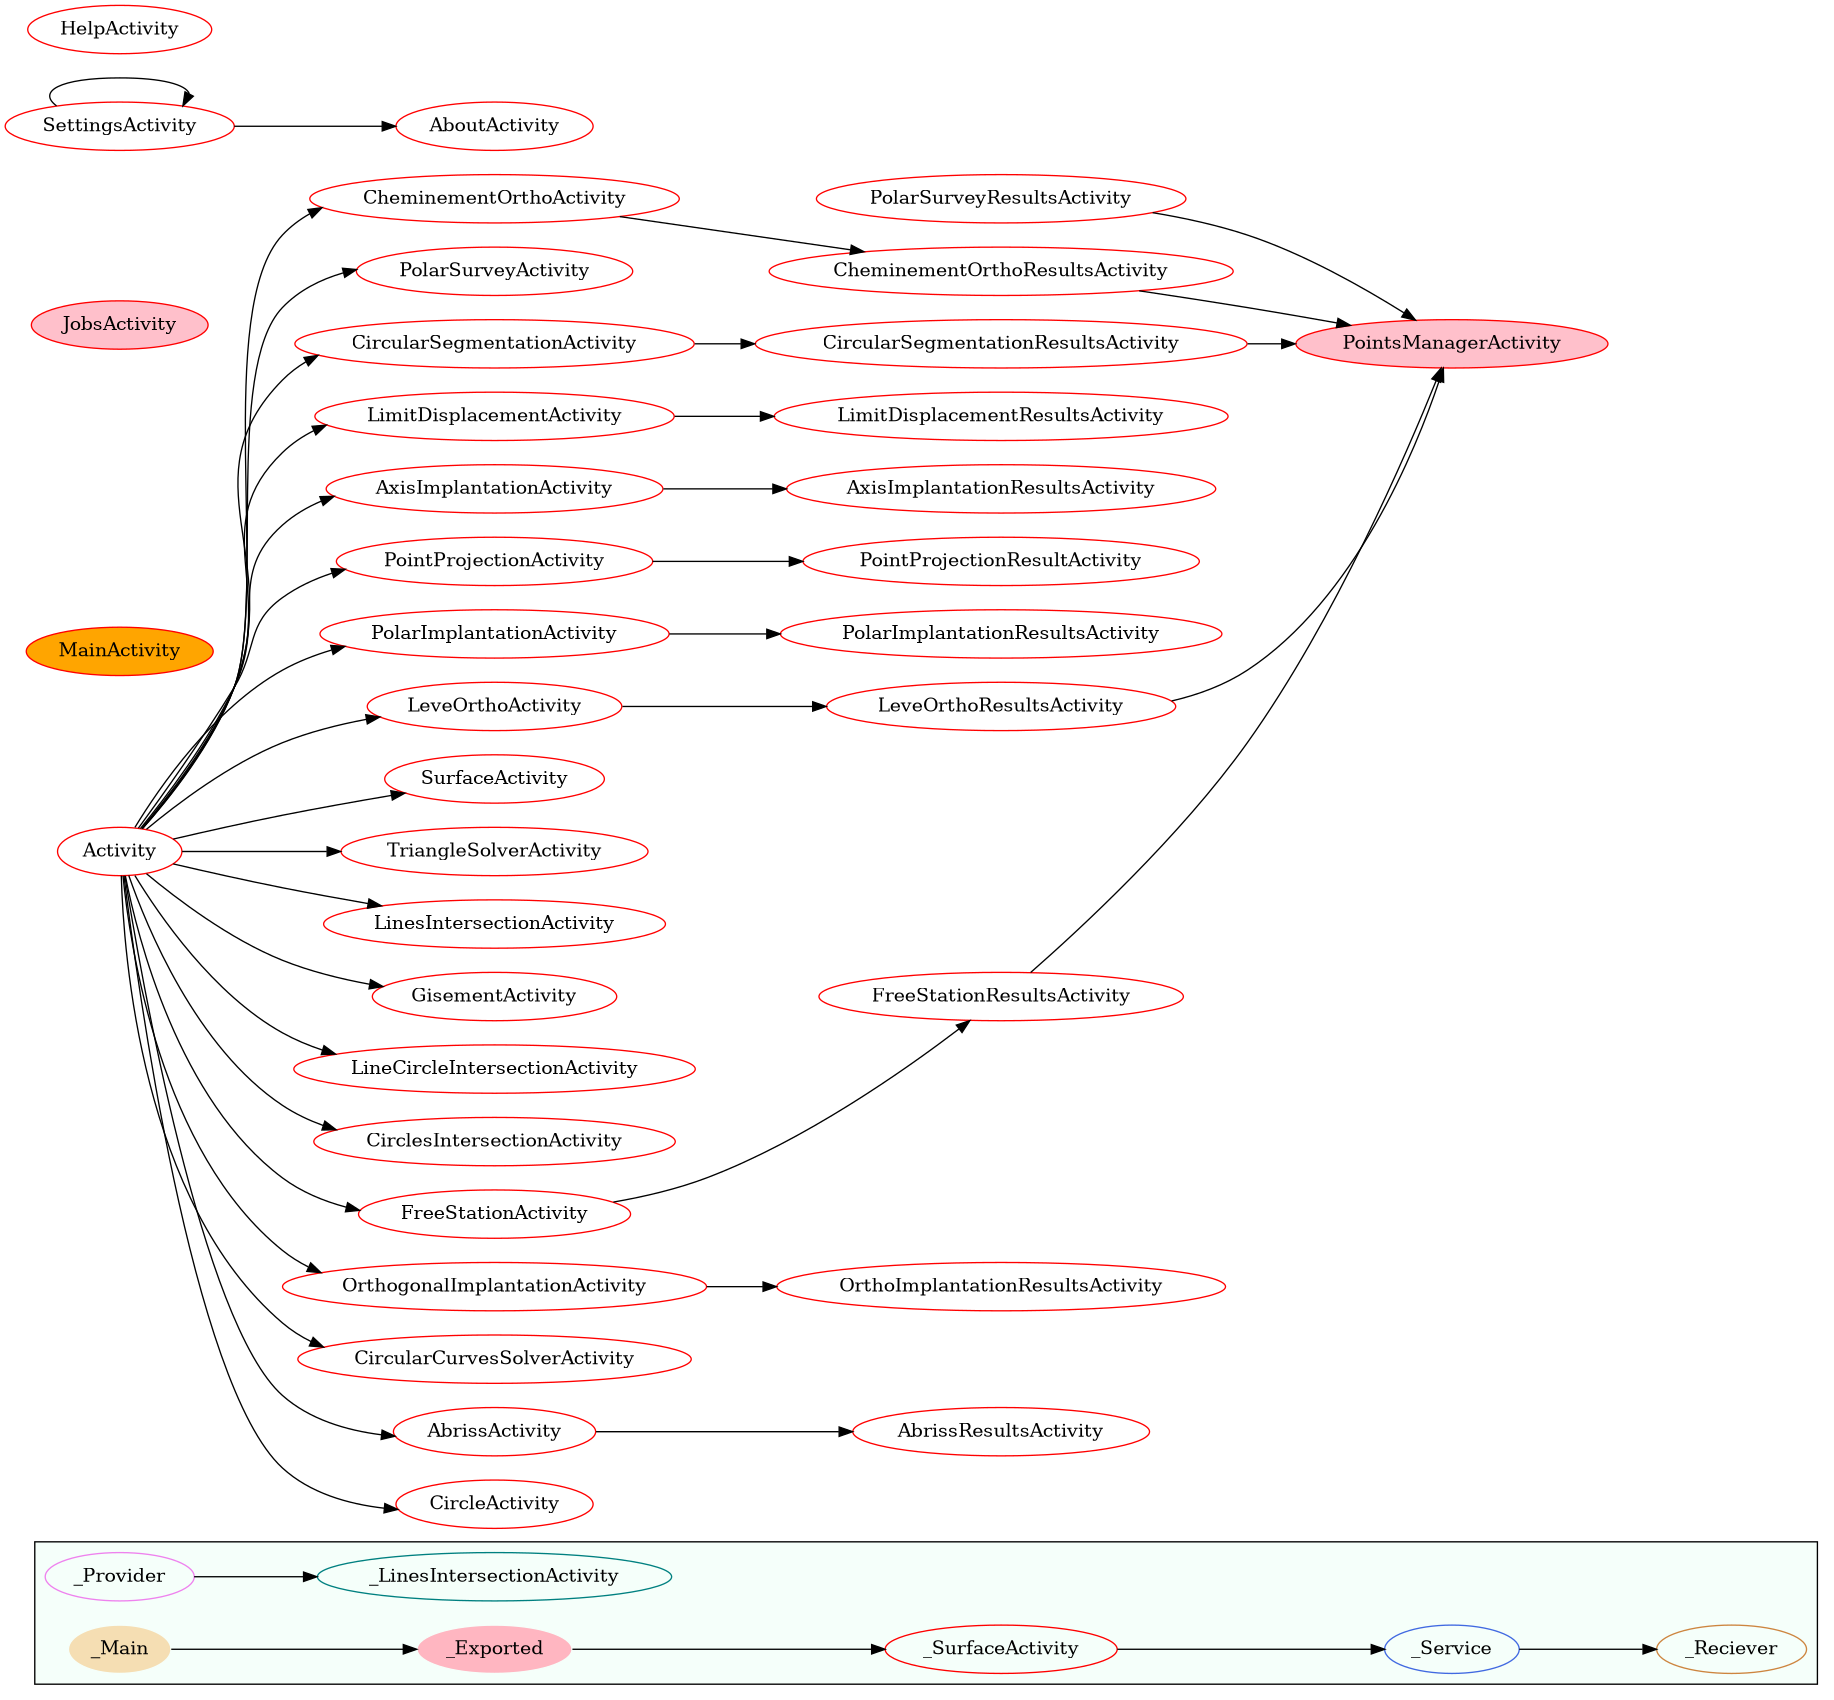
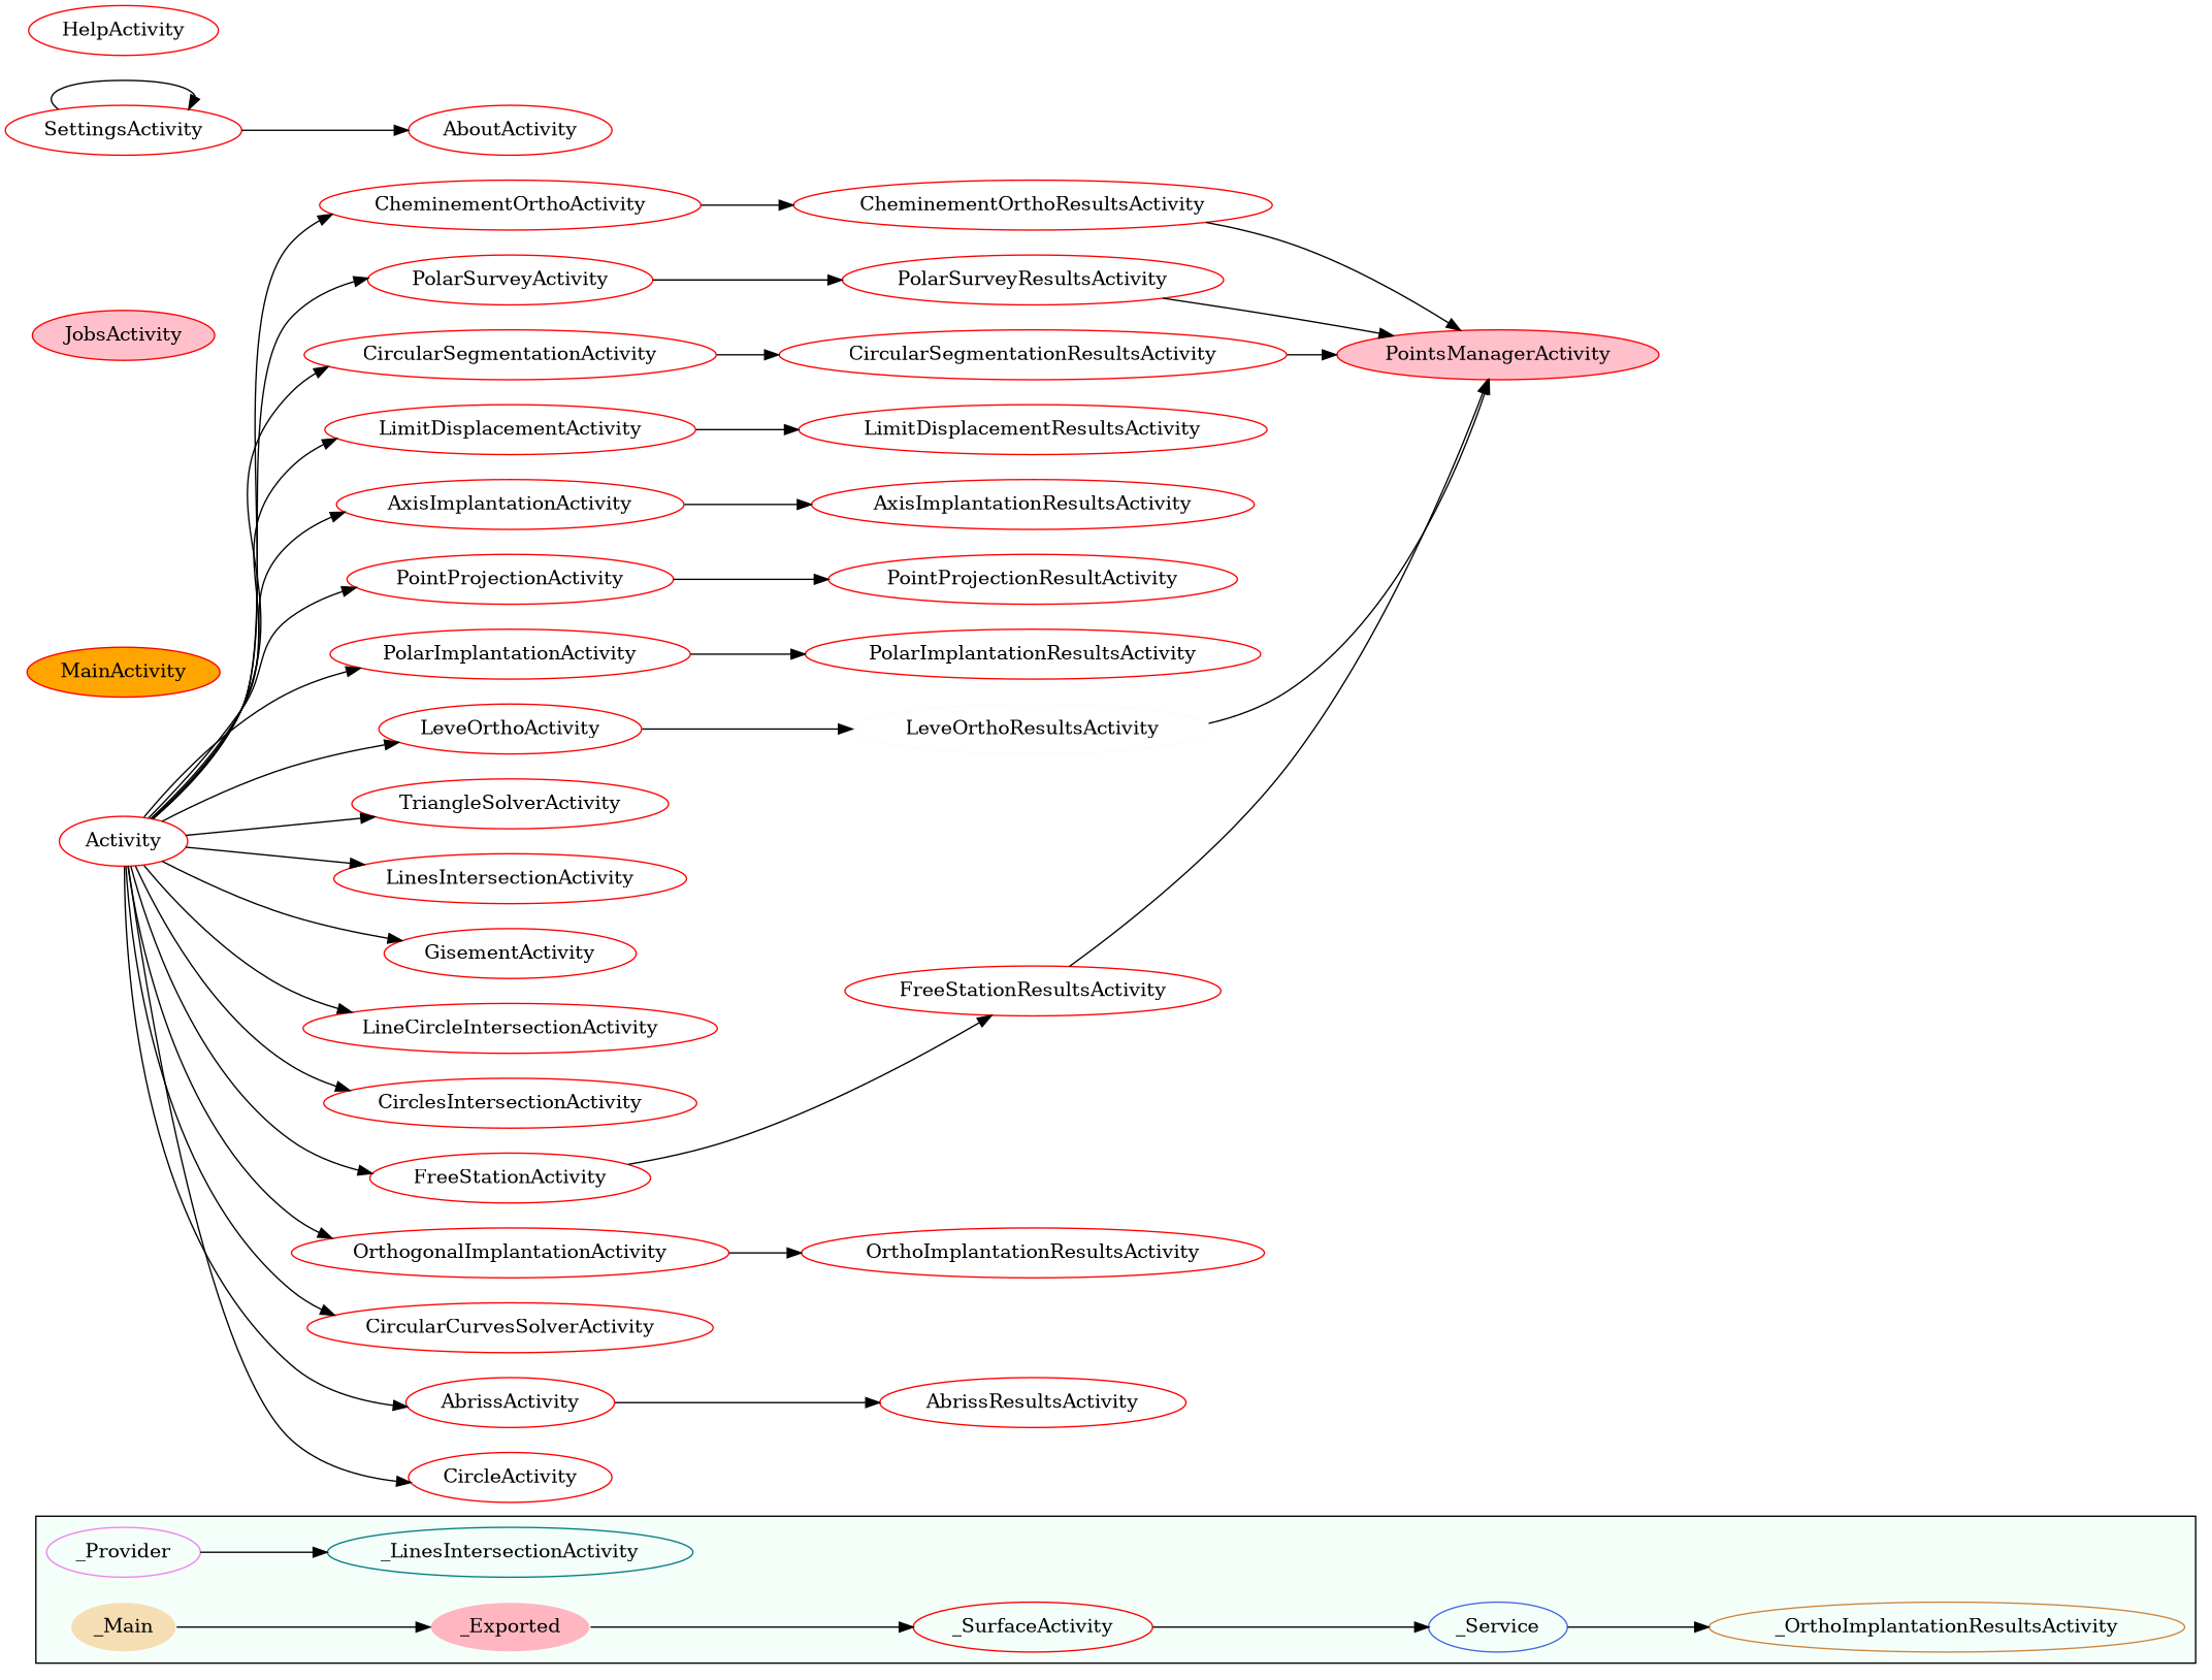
  digraph {
    rankdir=LR
    node [color=red]
    n1 [label=_SurfaceActivity]
    _Service [color=royalblue]
-   _Reciever [color=peru]
+   _Reciever [color=peru label=_OrthoImplantationResultsActivity]
    _Provider [color=violet]
    n5 [color=teal label=_LinesIntersectionActivity]
    _Main [color=mintcream fillcolor=wheat style=filled]
    _Exported [color=mintcream fillcolor=lightpink style=filled]
    CheminementOrthoActivity
    CheminementOrthoResultsActivity
    PointsManagerActivity [fillcolor=pink style=filled]
    PolarSurveyResultsActivity
    PolarSurveyActivity
    CircularSegmentationActivity
    CircularSegmentationResultsActivity
    LimitDisplacementActivity
    LimitDisplacementResultsActivity
    AxisImplantationActivity
    AxisImplantationResultsActivity
    PointProjectionActivity
    PointProjectionResultActivity
    PolarImplantationActivity
    PolarImplantationResultsActivity
    LeveOrthoActivity
-   LeveOrthoResultsActivity
+   LeveOrthoResultsActivity [color=mintcream]
    FreeStationResultsActivity
    n26 [label=Activity]
-   SurfaceActivity
    TriangleSolverActivity
    LinesIntersectionActivity
    GisementActivity
    LineCircleIntersectionActivity
    CirclesIntersectionActivity
    FreeStationActivity
    OrthogonalImplantationActivity
    CircularCurvesSolverActivity
    AbrissActivity
    CircleActivity
    OrthoImplantationResultsActivity
    AbrissResultsActivity
    MainActivity [fillcolor=orange style=filled]
    JobsActivity [fillcolor=pink style=filled]
    SettingsActivity
    AboutActivity
    HelpActivity
    subgraph cluster_1 {
      bgcolor=mintcream
      n1
      _Service
      _Reciever
      _Provider
      n5
      _Main
      _Exported
    }
    n1 -> _Service
    _Service -> _Reciever
    _Provider -> n5
    _Main -> _Exported
    _Exported -> n1
    CheminementOrthoActivity -> CheminementOrthoResultsActivity
    CheminementOrthoResultsActivity -> PointsManagerActivity
    PolarSurveyResultsActivity -> PointsManagerActivity
+   PolarSurveyActivity -> PolarSurveyResultsActivity
    CircularSegmentationActivity -> CircularSegmentationResultsActivity
    CircularSegmentationResultsActivity -> PointsManagerActivity
    LimitDisplacementActivity -> LimitDisplacementResultsActivity
    AxisImplantationActivity -> AxisImplantationResultsActivity
    PointProjectionActivity -> PointProjectionResultActivity
    PolarImplantationActivity -> PolarImplantationResultsActivity
    LeveOrthoActivity -> LeveOrthoResultsActivity
    LeveOrthoResultsActivity -> PointsManagerActivity
    FreeStationResultsActivity -> PointsManagerActivity
    n26 -> CheminementOrthoActivity
    n26 -> PolarSurveyActivity
    n26 -> CircularSegmentationActivity
    n26 -> LimitDisplacementActivity
    n26 -> AxisImplantationActivity
    n26 -> PointProjectionActivity
    n26 -> PolarImplantationActivity
    n26 -> LeveOrthoActivity
-   n26 -> SurfaceActivity
    n26 -> TriangleSolverActivity
    n26 -> LinesIntersectionActivity
    n26 -> GisementActivity
    n26 -> LineCircleIntersectionActivity
    n26 -> CirclesIntersectionActivity
    n26 -> FreeStationActivity
    n26 -> OrthogonalImplantationActivity
    n26 -> CircularCurvesSolverActivity
    n26 -> AbrissActivity
    n26 -> CircleActivity
    FreeStationActivity -> FreeStationResultsActivity
    OrthogonalImplantationActivity -> OrthoImplantationResultsActivity
    AbrissActivity -> AbrissResultsActivity
    SettingsActivity -> SettingsActivity
    SettingsActivity -> AboutActivity
  }
